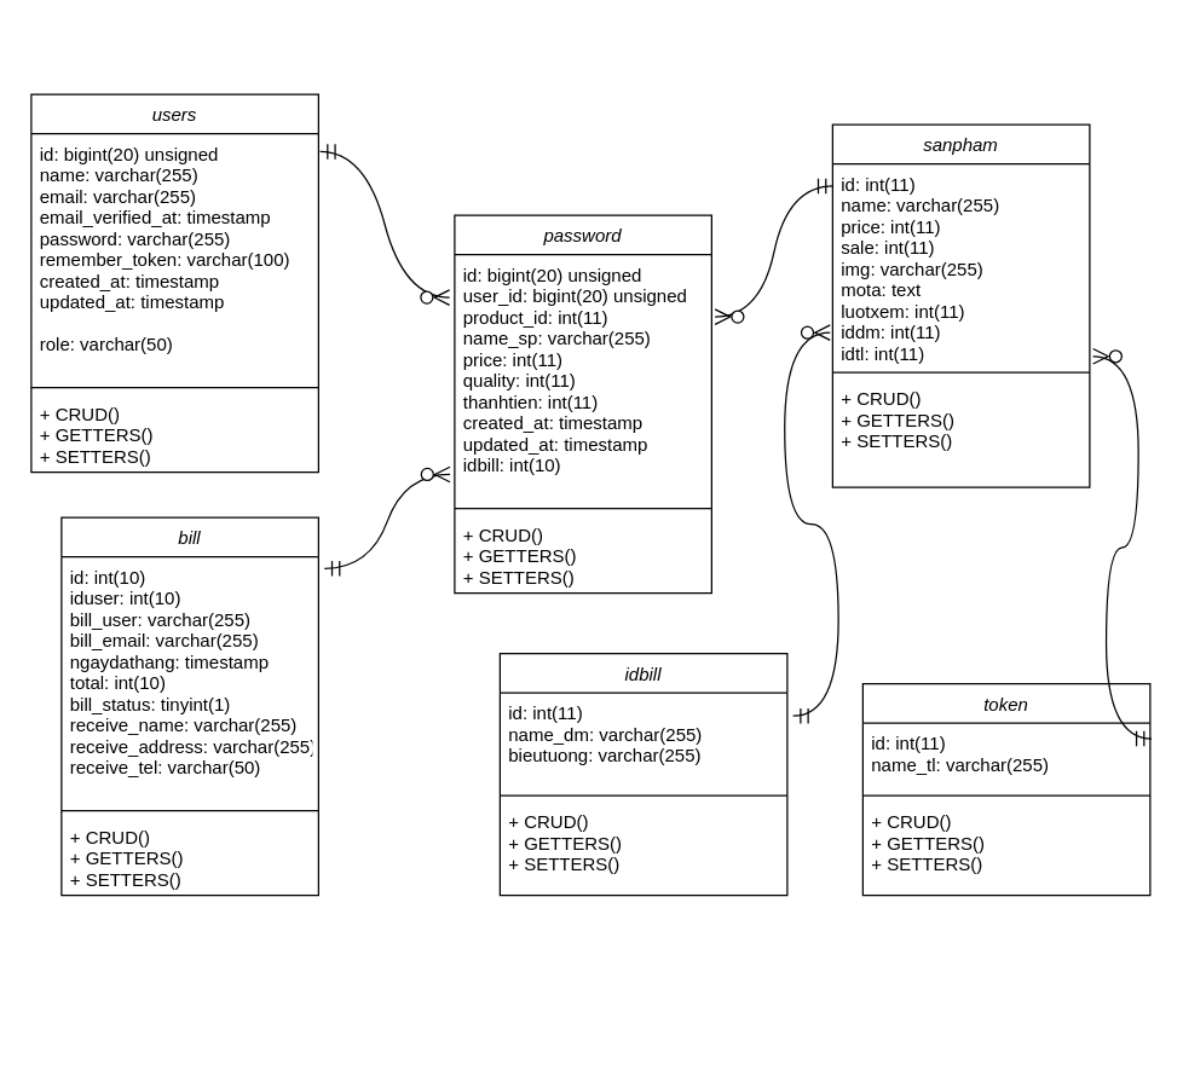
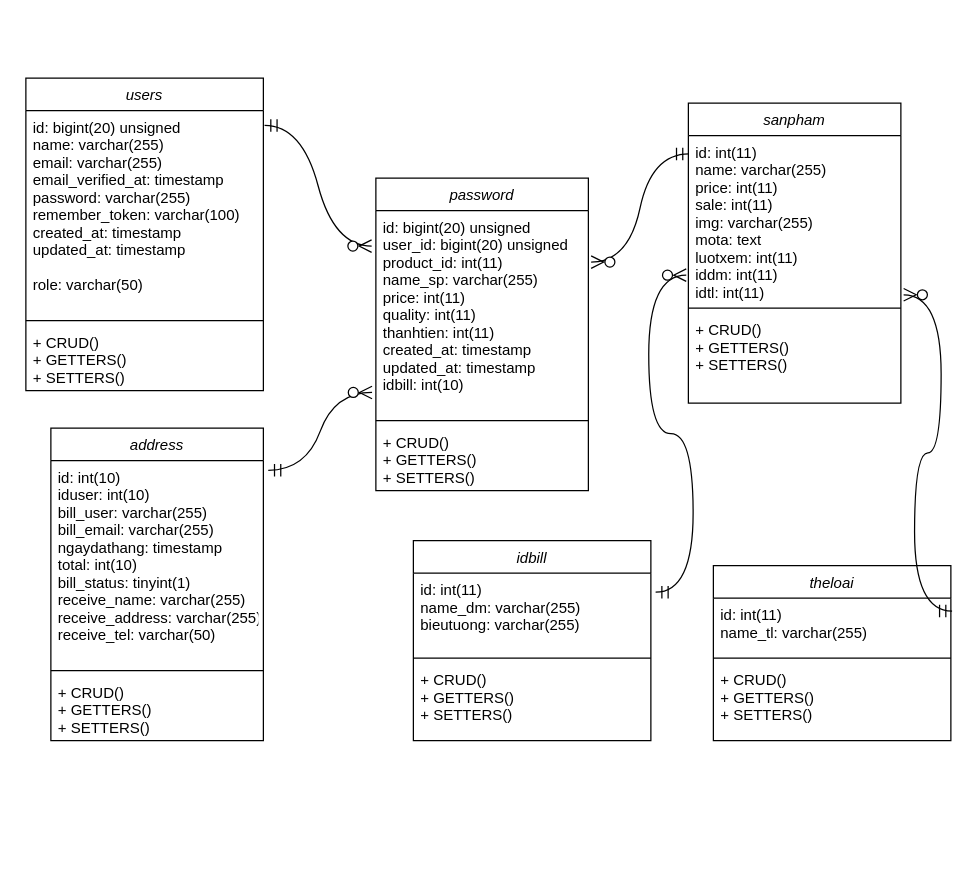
  <mxCell id="0" />
  <mxCell id="1" parent="0" />
  <mxCell id="2" value="password" style="swimlane;fontStyle=2;align=center;verticalAlign=top;childLayout=stackLayout;horizontal=1;startSize=26;horizontalStack=0;resizeParent=1;resizeLast=0;collapsible=1;marginBottom=0;rounded=0;shadow=0;strokeWidth=1;" vertex="1" parent="1"><mxGeometry x="300" y="142" width="170" height="250" as="geometry"><mxRectangle x="230" y="140" width="160" height="26" as="alternateBounds" /></mxGeometry></mxCell>
  <mxCell id="3" value="id: bigint(20) unsigned&#10;user_id: bigint(20) unsigned&#10;product_id: int(11)&#10;name_sp: varchar(255)&#10;price: int(11)&#10;quality: int(11)&#10;thanhtien: int(11)&#10;created_at: timestamp&#10;updated_at: timestamp&#10;idbill: int(10)" style="text;align=left;verticalAlign=top;spacingLeft=4;spacingRight=4;overflow=hidden;rotatable=0;points=[[0,0.5],[1,0.5]];portConstraint=eastwest;" vertex="1" parent="2"><mxGeometry y="26" width="170" height="164" as="geometry" /></mxCell>
  <mxCell id="4" value="" style="line;html=1;strokeWidth=1;align=left;verticalAlign=middle;spacingTop=-1;spacingLeft=3;spacingRight=3;rotatable=0;labelPosition=right;points=[];portConstraint=eastwest;" vertex="1" parent="2"><mxGeometry y="190" width="170" height="8" as="geometry" /></mxCell>
  <mxCell id="5" value="+ CRUD()&#10;+ GETTERS()&#10;+ SETTERS()" style="text;align=left;verticalAlign=top;spacingLeft=4;spacingRight=4;overflow=hidden;rotatable=0;points=[[0,0.5],[1,0.5]];portConstraint=eastwest;" vertex="1" parent="2"><mxGeometry y="198" width="170" height="52" as="geometry" /></mxCell>
  <mxCell id="6" value="sanpham" style="swimlane;fontStyle=2;align=center;verticalAlign=top;childLayout=stackLayout;horizontal=1;startSize=26;horizontalStack=0;resizeParent=1;resizeLast=0;collapsible=1;marginBottom=0;rounded=0;shadow=0;strokeWidth=1;" vertex="1" parent="1"><mxGeometry x="550" y="82" width="170" height="240" as="geometry"><mxRectangle x="230" y="140" width="160" height="26" as="alternateBounds" /></mxGeometry></mxCell>
  <mxCell id="7" value="id: int(11)&#10;name: varchar(255)&#10;price: int(11)&#10;sale: int(11)&#10;img: varchar(255)&#10;mota: text&#10;luotxem: int(11)&#10;iddm: int(11)&#10;idtl: int(11)" style="text;align=left;verticalAlign=top;spacingLeft=4;spacingRight=4;overflow=hidden;rotatable=0;points=[[0,0.5],[1,0.5]];portConstraint=eastwest;" vertex="1" parent="6"><mxGeometry y="26" width="170" height="134" as="geometry" /></mxCell>
  <mxCell id="8" value="" style="line;html=1;strokeWidth=1;align=left;verticalAlign=middle;spacingTop=-1;spacingLeft=3;spacingRight=3;rotatable=0;labelPosition=right;points=[];portConstraint=eastwest;" vertex="1" parent="6"><mxGeometry y="160" width="170" height="8" as="geometry" /></mxCell>
  <mxCell id="9" value="+ CRUD()&#10;+ GETTERS()&#10;+ SETTERS()" style="text;align=left;verticalAlign=top;spacingLeft=4;spacingRight=4;overflow=hidden;rotatable=0;points=[[0,0.5],[1,0.5]];portConstraint=eastwest;" vertex="1" parent="6"><mxGeometry y="168" width="170" height="52" as="geometry" /></mxCell>
  <mxCell id="10" value="users" style="swimlane;fontStyle=2;align=center;verticalAlign=top;childLayout=stackLayout;horizontal=1;startSize=26;horizontalStack=0;resizeParent=1;resizeLast=0;collapsible=1;marginBottom=0;rounded=0;shadow=0;strokeWidth=1;" vertex="1" parent="1"><mxGeometry x="20" y="62" width="190" height="250" as="geometry"><mxRectangle x="230" y="140" width="160" height="26" as="alternateBounds" /></mxGeometry></mxCell>
  <mxCell id="11" value="id: bigint(20) unsigned&#10;name: varchar(255)&#10;email: varchar(255)&#10;email_verified_at: timestamp&#10;password: varchar(255)&#10;remember_token: varchar(100)&#10;created_at: timestamp&#10;updated_at: timestamp&#10;&#10;role: varchar(50)" style="text;align=left;verticalAlign=top;spacingLeft=4;spacingRight=4;overflow=hidden;rotatable=0;points=[[0,0.5],[1,0.5]];portConstraint=eastwest;" vertex="1" parent="10"><mxGeometry y="26" width="190" height="164" as="geometry" /></mxCell>
  <mxCell id="12" value="" style="line;html=1;strokeWidth=1;align=left;verticalAlign=middle;spacingTop=-1;spacingLeft=3;spacingRight=3;rotatable=0;labelPosition=right;points=[];portConstraint=eastwest;" vertex="1" parent="10"><mxGeometry y="190" width="190" height="8" as="geometry" /></mxCell>
  <mxCell id="13" value="+ CRUD()&#10;+ GETTERS()&#10;+ SETTERS()" style="text;align=left;verticalAlign=top;spacingLeft=4;spacingRight=4;overflow=hidden;rotatable=0;points=[[0,0.5],[1,0.5]];portConstraint=eastwest;" vertex="1" parent="10"><mxGeometry y="198" width="190" height="52" as="geometry" /></mxCell>
- <mxCell id="14" value="bill" style="swimlane;fontStyle=2;align=center;verticalAlign=top;childLayout=stackLayout;horizontal=1;startSize=26;horizontalStack=0;resizeParent=1;resizeLast=0;collapsible=1;marginBottom=0;rounded=0;shadow=0;strokeWidth=1;" vertex="1" parent="1"><mxGeometry x="40" y="342" width="170" height="250" as="geometry"><mxRectangle x="230" y="140" width="160" height="26" as="alternateBounds" /></mxGeometry></mxCell>
+ <mxCell id="14" value="address" style="swimlane;fontStyle=2;align=center;verticalAlign=top;childLayout=stackLayout;horizontal=1;startSize=26;horizontalStack=0;resizeParent=1;resizeLast=0;collapsible=1;marginBottom=0;rounded=0;shadow=0;strokeWidth=1;" vertex="1" parent="1"><mxGeometry x="40" y="342" width="170" height="250" as="geometry"><mxRectangle x="230" y="140" width="160" height="26" as="alternateBounds" /></mxGeometry></mxCell>
  <mxCell id="15" value="id: int(10)&#10;iduser: int(10)&#10;bill_user: varchar(255)&#10;bill_email: varchar(255)&#10;ngaydathang: timestamp&#10;total: int(10)&#10;bill_status: tinyint(1)&#10;receive_name: varchar(255)&#10;receive_address: varchar(255)&#10;receive_tel: varchar(50)&#10;&#10;&#10;" style="text;align=left;verticalAlign=top;spacingLeft=4;spacingRight=4;overflow=hidden;rotatable=0;points=[[0,0.5],[1,0.5]];portConstraint=eastwest;" vertex="1" parent="14"><mxGeometry y="26" width="170" height="164" as="geometry" /></mxCell>
  <mxCell id="16" value="" style="line;html=1;strokeWidth=1;align=left;verticalAlign=middle;spacingTop=-1;spacingLeft=3;spacingRight=3;rotatable=0;labelPosition=right;points=[];portConstraint=eastwest;" vertex="1" parent="14"><mxGeometry y="190" width="170" height="8" as="geometry" /></mxCell>
  <mxCell id="17" value="+ CRUD()&#10;+ GETTERS()&#10;+ SETTERS()" style="text;align=left;verticalAlign=top;spacingLeft=4;spacingRight=4;overflow=hidden;rotatable=0;points=[[0,0.5],[1,0.5]];portConstraint=eastwest;" vertex="1" parent="14"><mxGeometry y="198" width="170" height="52" as="geometry" /></mxCell>
- <mxCell id="18" value="token" style="swimlane;fontStyle=2;align=center;verticalAlign=top;childLayout=stackLayout;horizontal=1;startSize=26;horizontalStack=0;resizeParent=1;resizeLast=0;collapsible=1;marginBottom=0;rounded=0;shadow=0;strokeWidth=1;" vertex="1" parent="1"><mxGeometry x="570" y="452" width="190" height="140" as="geometry"><mxRectangle x="230" y="140" width="160" height="26" as="alternateBounds" /></mxGeometry></mxCell>
+ <mxCell id="18" value="theloai" style="swimlane;fontStyle=2;align=center;verticalAlign=top;childLayout=stackLayout;horizontal=1;startSize=26;horizontalStack=0;resizeParent=1;resizeLast=0;collapsible=1;marginBottom=0;rounded=0;shadow=0;strokeWidth=1;" vertex="1" parent="1"><mxGeometry x="570" y="452" width="190" height="140" as="geometry"><mxRectangle x="230" y="140" width="160" height="26" as="alternateBounds" /></mxGeometry></mxCell>
  <mxCell id="19" value="id: int(11)&#10;name_tl: varchar(255)" style="text;align=left;verticalAlign=top;spacingLeft=4;spacingRight=4;overflow=hidden;rotatable=0;points=[[0,0.5],[1,0.5]];portConstraint=eastwest;" vertex="1" parent="18"><mxGeometry y="26" width="190" height="44" as="geometry" /></mxCell>
  <mxCell id="20" value="" style="line;html=1;strokeWidth=1;align=left;verticalAlign=middle;spacingTop=-1;spacingLeft=3;spacingRight=3;rotatable=0;labelPosition=right;points=[];portConstraint=eastwest;" vertex="1" parent="18"><mxGeometry y="70" width="190" height="8" as="geometry" /></mxCell>
  <mxCell id="21" value="+ CRUD()&#10;+ GETTERS()&#10;+ SETTERS()" style="text;align=left;verticalAlign=top;spacingLeft=4;spacingRight=4;overflow=hidden;rotatable=0;points=[[0,0.5],[1,0.5]];portConstraint=eastwest;" vertex="1" parent="18"><mxGeometry y="78" width="190" height="52" as="geometry" /></mxCell>
  <mxCell id="22" value="idbill" style="swimlane;fontStyle=2;align=center;verticalAlign=top;childLayout=stackLayout;horizontal=1;startSize=26;horizontalStack=0;resizeParent=1;resizeLast=0;collapsible=1;marginBottom=0;rounded=0;shadow=0;strokeWidth=1;" vertex="1" parent="1"><mxGeometry x="330" y="432" width="190" height="160" as="geometry"><mxRectangle x="230" y="140" width="160" height="26" as="alternateBounds" /></mxGeometry></mxCell>
  <mxCell id="23" value="id: int(11)&#10;name_dm: varchar(255)&#10;bieutuong: varchar(255)" style="text;align=left;verticalAlign=top;spacingLeft=4;spacingRight=4;overflow=hidden;rotatable=0;points=[[0,0.5],[1,0.5]];portConstraint=eastwest;" vertex="1" parent="22"><mxGeometry y="26" width="190" height="64" as="geometry" /></mxCell>
  <mxCell id="24" value="" style="line;html=1;strokeWidth=1;align=left;verticalAlign=middle;spacingTop=-1;spacingLeft=3;spacingRight=3;rotatable=0;labelPosition=right;points=[];portConstraint=eastwest;" vertex="1" parent="22"><mxGeometry y="90" width="190" height="8" as="geometry" /></mxCell>
  <mxCell id="25" value="" style="edgeStyle=entityRelationEdgeStyle;fontSize=12;html=1;endArrow=ERzeroToMany;startArrow=ERmandOne;rounded=0;startSize=8;endSize=8;curved=1;exitX=1.02;exitY=0.149;exitDx=0;exitDy=0;exitPerimeter=0;entryX=-0.01;entryY=0.833;entryDx=0;entryDy=0;entryPerimeter=0;" edge="1" parent="22" target="7"><mxGeometry width="100" height="100" relative="1" as="geometry"><mxPoint x="193.8" y="41.266" as="sourcePoint" /><mxPoint x="150" y="118.73" as="targetPoint" /><Array as="points"><mxPoint x="108" y="266.06" /><mxPoint x="38" y="327.1" /><mxPoint x="48" y="267.1" /><mxPoint x="58" y="176.06" /><mxPoint x="170" y="110" /><mxPoint x="218" y="-26.22" /><mxPoint x="271.23" y="-20.22" /><mxPoint x="221.23" y="-70.22" /><mxPoint x="308" y="59.78" /><mxPoint x="198" y="75.78" /><mxPoint x="298" y="156.06" /><mxPoint x="318" y="106.06" /><mxPoint x="18" y="306.06" /><mxPoint x="18" y="356.06" /><mxPoint x="68" y="366.06" /></Array></mxGeometry></mxCell>
  <mxCell id="26" value="+ CRUD()&#10;+ GETTERS()&#10;+ SETTERS()" style="text;align=left;verticalAlign=top;spacingLeft=4;spacingRight=4;overflow=hidden;rotatable=0;points=[[0,0.5],[1,0.5]];portConstraint=eastwest;" vertex="1" parent="22"><mxGeometry y="98" width="190" height="52" as="geometry" /></mxCell>
  <mxCell id="27" value="" style="edgeStyle=entityRelationEdgeStyle;fontSize=12;html=1;endArrow=ERzeroToMany;startArrow=ERmandOne;rounded=0;startSize=8;endSize=8;curved=1;entryX=1.013;entryY=0.251;entryDx=0;entryDy=0;entryPerimeter=0;exitX=0.003;exitY=0.109;exitDx=0;exitDy=0;exitPerimeter=0;" edge="1" parent="1" source="7" target="3"><mxGeometry width="100" height="100" relative="1" as="geometry"><mxPoint x="563.23" y="140.05" as="sourcePoint" /><mxPoint x="520" y="62.002" as="targetPoint" /><Array as="points"><mxPoint x="430" y="356.33" /><mxPoint x="360" y="417.37" /><mxPoint x="370" y="357.37" /><mxPoint x="380" y="266.33" /><mxPoint x="540" y="64.05" /><mxPoint x="593.23" y="70.05" /><mxPoint x="543.23" y="20.05" /><mxPoint x="630" y="150.05" /><mxPoint x="520" y="166.05" /><mxPoint x="620" y="246.33" /><mxPoint x="640" y="196.33" /><mxPoint x="340" y="396.33" /><mxPoint x="340" y="446.33" /><mxPoint x="390" y="456.33" /></Array></mxGeometry></mxCell>
  <mxCell id="28" value="" style="edgeStyle=entityRelationEdgeStyle;fontSize=12;html=1;endArrow=ERzeroToMany;startArrow=ERmandOne;rounded=0;startSize=8;endSize=8;curved=1;entryX=-0.02;entryY=0.173;entryDx=0;entryDy=0;entryPerimeter=0;exitX=1.005;exitY=0.072;exitDx=0;exitDy=0;exitPerimeter=0;" edge="1" parent="1" source="11" target="3"><mxGeometry width="100" height="100" relative="1" as="geometry"><mxPoint x="339" y="198" as="sourcePoint" /><mxPoint x="250" y="162" as="targetPoint" /><Array as="points"><mxPoint x="198" y="411.33" /><mxPoint x="128" y="472.37" /><mxPoint x="138" y="412.37" /><mxPoint x="148" y="321.33" /><mxPoint x="290" y="112" /><mxPoint x="308" y="119.05" /><mxPoint x="361.23" y="125.05" /><mxPoint x="311.23" y="75.05" /><mxPoint x="398" y="205.05" /><mxPoint x="288" y="221.05" /><mxPoint x="388" y="301.33" /><mxPoint x="408" y="251.33" /><mxPoint x="108" y="451.33" /><mxPoint x="108" y="501.33" /><mxPoint x="158" y="511.33" /></Array></mxGeometry></mxCell>
  <mxCell id="29" value="" style="edgeStyle=entityRelationEdgeStyle;fontSize=12;html=1;endArrow=ERzeroToMany;startArrow=ERmandOne;rounded=0;startSize=8;endSize=8;curved=1;exitX=1.023;exitY=0.047;exitDx=0;exitDy=0;exitPerimeter=0;entryX=-0.018;entryY=0.887;entryDx=0;entryDy=0;entryPerimeter=0;" edge="1" parent="1" source="15" target="3"><mxGeometry width="100" height="100" relative="1" as="geometry"><mxPoint x="462.89" y="372" as="sourcePoint" /><mxPoint x="260" y="92" as="targetPoint" /><Array as="points"><mxPoint x="260" y="367.8" /><mxPoint x="270" y="411.21" /><mxPoint x="200" y="472.25" /><mxPoint x="210" y="412.25" /><mxPoint x="220" y="321.21" /><mxPoint x="380" y="118.93" /><mxPoint x="433.23" y="124.93" /><mxPoint x="383.23" y="74.93" /><mxPoint x="470" y="204.93" /><mxPoint x="360" y="220.93" /><mxPoint x="460" y="301.21" /><mxPoint x="480" y="251.21" /><mxPoint x="180" y="451.21" /><mxPoint x="180" y="501.21" /><mxPoint x="230" y="511.21" /></Array></mxGeometry></mxCell>
  <mxCell id="30" value="" style="edgeStyle=entityRelationEdgeStyle;fontSize=12;html=1;endArrow=ERzeroToMany;startArrow=ERmandOne;rounded=0;startSize=8;endSize=8;curved=1;entryX=1.013;entryY=0.95;entryDx=0;entryDy=0;entryPerimeter=0;exitX=1.005;exitY=0.236;exitDx=0;exitDy=0;exitPerimeter=0;" edge="1" parent="1" source="19" target="7"><mxGeometry width="100" height="100" relative="1" as="geometry"><mxPoint x="760" y="241.684" as="sourcePoint" /><mxPoint x="740" y="481.684" as="targetPoint" /><Array as="points"><mxPoint x="505" y="357.354" /><mxPoint x="435" y="296.314" /><mxPoint x="595" y="511.684" /><mxPoint x="605" y="281.684" /><mxPoint x="607" y="481.684" /><mxPoint x="617" y="481.684" /><mxPoint x="445" y="356.314" /><mxPoint x="455" y="447.354" /><mxPoint x="615" y="649.634" /><mxPoint x="668.23" y="643.634" /><mxPoint x="618.23" y="693.634" /><mxPoint x="705" y="563.634" /><mxPoint x="595" y="547.634" /><mxPoint x="695" y="467.354" /><mxPoint x="715" y="517.354" /><mxPoint x="415" y="317.354" /><mxPoint x="415" y="267.354" /><mxPoint x="465" y="257.354" /></Array></mxGeometry></mxCell>
